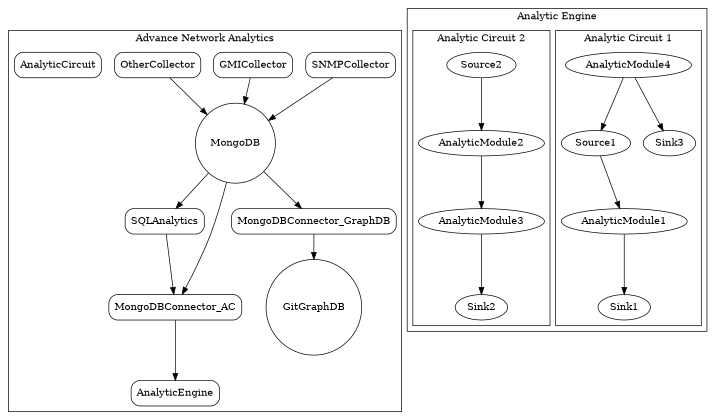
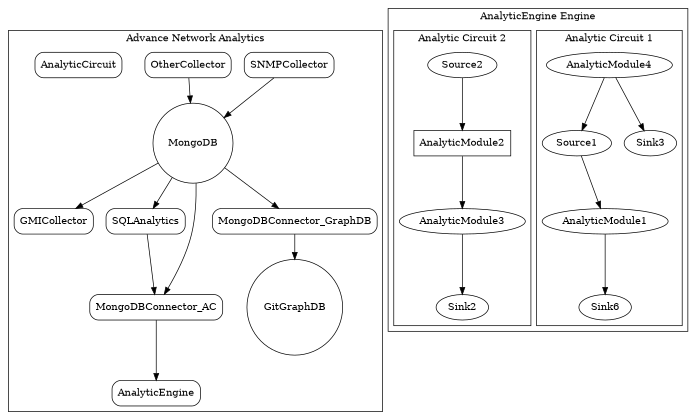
  digraph {
    MongoDB [shape=circle style=none]
    SNMPCollector [shape=box style=rounded]
    GMICollector [shape=box style=rounded]
    OtherCollector [shape=box style=rounded]
    SQLAnalytics [shape=box style=rounded]
    MongoDBConnector_AC [shape=box style=rounded]
    MongoDBConnector_GraphDB [shape=box style=rounded]
    AnalyticEngine [shape=box style=rounded]
    GitGraphDB [shape=circle style=rounded]
    AnalyticCircuit [shape=box style=rounded]
    Source1
    AnalyticModule1
    AnalyticModule4
-   Sink1
+   Sink1 [label=Sink6]
    Sink3
    Source2
-   AnalyticModule2
+   AnalyticModule2 [shape=box]
    AnalyticModule3
    Sink2
    subgraph cluster_1 {
      label="Advance Network Analytics"
      MongoDB
      SNMPCollector
      GMICollector
      OtherCollector
      SQLAnalytics
      MongoDBConnector_AC
      MongoDBConnector_GraphDB
      AnalyticEngine
      GitGraphDB
      AnalyticCircuit
    }
    subgraph cluster_2 {
-     label="Analytic Engine"
+     label="AnalyticEngine Engine"
      subgraph cluster_3 {
        label="Analytic Circuit 1"
        Source1
        AnalyticModule1
        AnalyticModule4
        Sink1
        Sink3
      }
      subgraph cluster_4 {
        label="Analytic Circuit 2"
        Source2
        AnalyticModule2
        AnalyticModule3
        Sink2
      }
    }
    MongoDB -> SQLAnalytics
    MongoDB -> MongoDBConnector_AC
    MongoDB -> MongoDBConnector_GraphDB
    SNMPCollector -> MongoDB
-   GMICollector -> MongoDB
+   MongoDB -> GMICollector
    OtherCollector -> MongoDB
    SQLAnalytics -> MongoDBConnector_AC
    MongoDBConnector_AC -> AnalyticEngine
    MongoDBConnector_GraphDB -> GitGraphDB
    Source1 -> AnalyticModule1
    AnalyticModule1 -> Sink1
    AnalyticModule4 -> Source1
    AnalyticModule4 -> Sink3
    Source2 -> AnalyticModule2
    AnalyticModule2 -> AnalyticModule3
    AnalyticModule3 -> Sink2
  }
